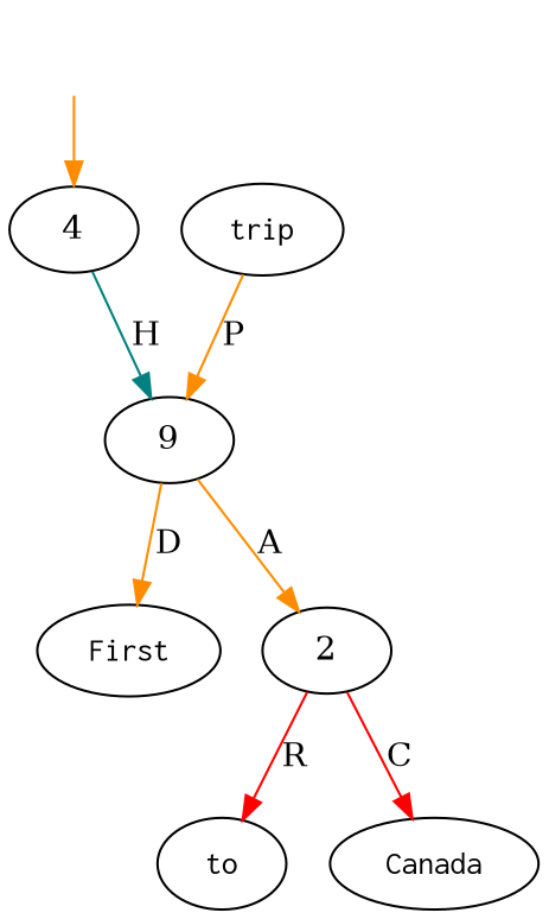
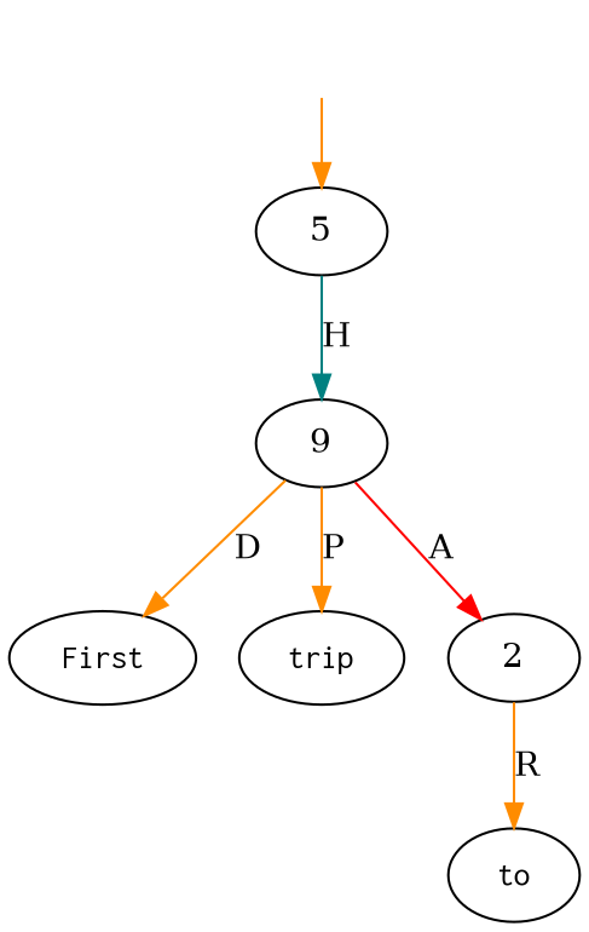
  digraph {
    edge [color=darkorange]
    top [style=invis]
-   4 [color=black]
+   4 [color=black label=5]
    n3 [color=black label=9]
    n4 [label=<<table align="center" border="0" cellspacing="0"><tr><td colspan="2"><font face="Courier">First</font></td></tr></table>> shape=oval]
    n5 [label=<<table align="center" border="0" cellspacing="0"><tr><td colspan="2"><font face="Courier">trip</font></td></tr></table>> shape=oval]
    n6 [color=black label=2]
    n7 [label=<<table align="center" border="0" cellspacing="0"><tr><td colspan="2"><font face="Courier">to</font></td></tr></table>> shape=oval]
-   n8 [label=<<table align="center" border="0" cellspacing="0"><tr><td colspan="2"><font face="Courier">Canada</font></td></tr></table>> shape=oval]
    top -> 4
    4 -> n3 [color=teal label=H]
    n3 -> n4 [label=D]
-   n5 -> n3 [label=P]
-   n3 -> n6 [label=A]
-   n6 -> n7 [color=red label=R]
-   n6 -> n8 [color=red label=C]
+   n3 -> n5 [label=P]
+   n3 -> n6 [color=red label=A]
+   n6 -> n7 [label=R]
  }
